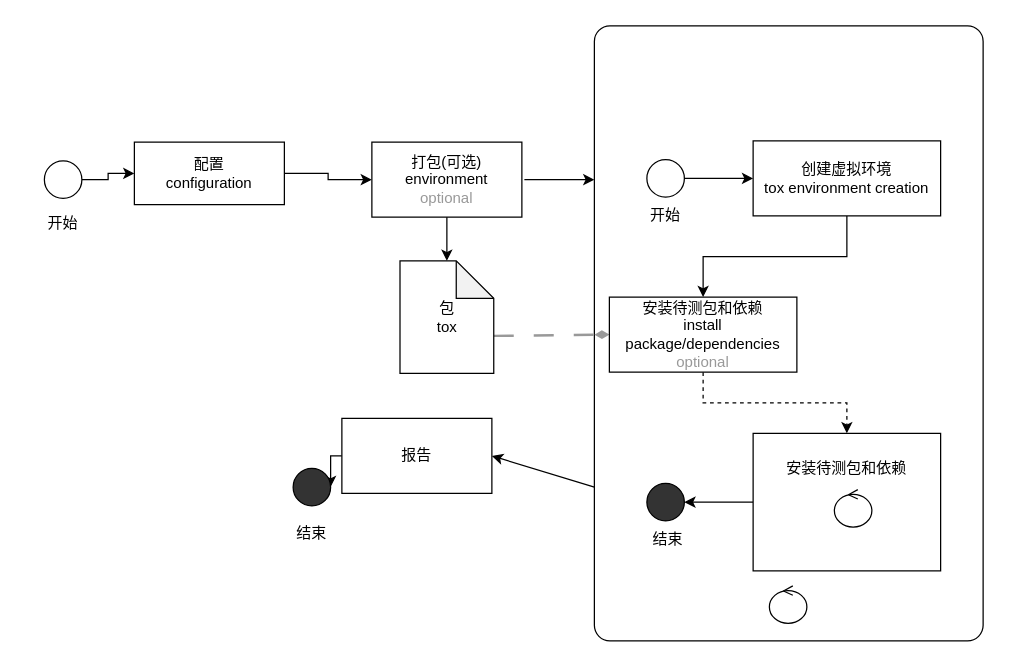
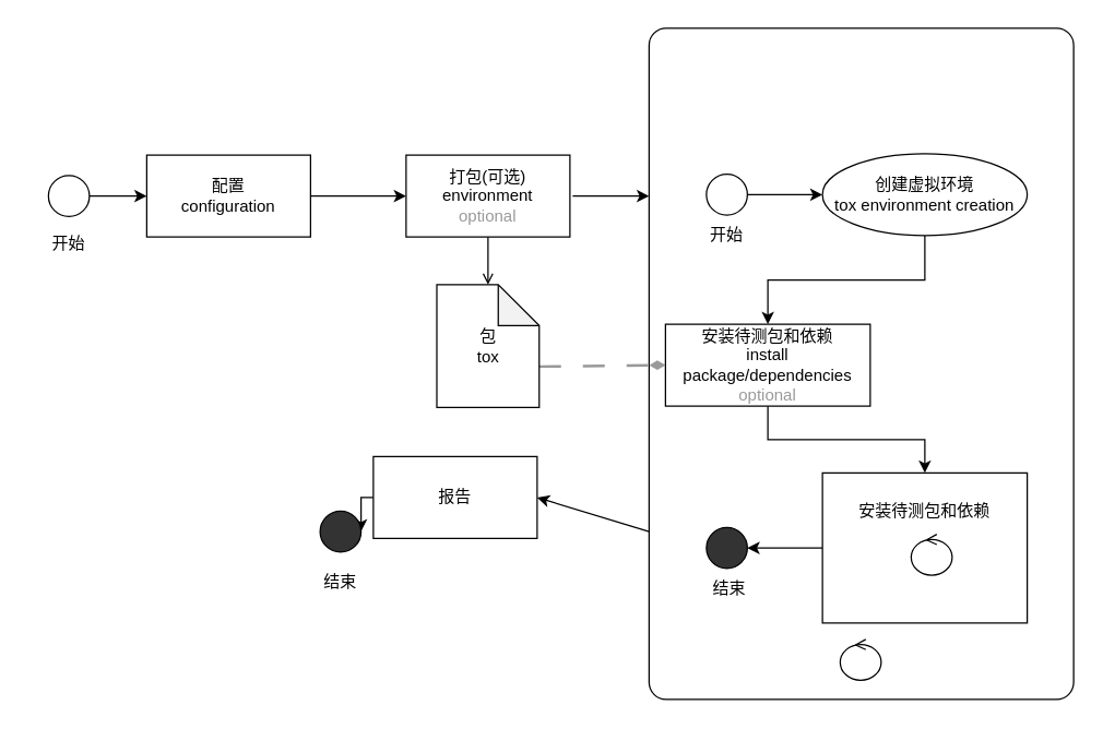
  <mxCell id="0" />
  <mxCell id="1" parent="0" />
  <mxCell id="2" value="" style="edgeStyle=orthogonalEdgeStyle;rounded=0;orthogonalLoop=1;jettySize=auto;html=1;" parent="1" source="3" target="5" edge="1"><mxGeometry relative="1" as="geometry" /></mxCell>
  <mxCell id="3" value="" style="ellipse;whiteSpace=wrap;html=1;" parent="1" vertex="1"><mxGeometry x="35" y="128" width="30" height="30" as="geometry" /></mxCell>
  <mxCell id="4" value="" style="edgeStyle=orthogonalEdgeStyle;rounded=0;orthogonalLoop=1;jettySize=auto;html=1;" parent="1" source="5" target="6" edge="1"><mxGeometry relative="1" as="geometry" /></mxCell>
- <mxCell id="5" value="配置&lt;br&gt;configuration" style="whiteSpace=wrap;html=1;" parent="1" vertex="1"><mxGeometry x="107" y="113" width="120" height="50" as="geometry" /></mxCell>
+ <mxCell id="5" value="配置&lt;br&gt;configuration" style="whiteSpace=wrap;html=1;" parent="1" vertex="1"><mxGeometry x="107" y="113" width="120" height="60" as="geometry" /></mxCell>
  <mxCell id="6" value="打包(可选)&lt;br&gt;environment&lt;br&gt;&lt;font color=&quot;#999999&quot;&gt;optional&lt;br&gt;&lt;/font&gt;" style="whiteSpace=wrap;html=1;" parent="1" vertex="1"><mxGeometry x="297" y="113" width="120" height="60" as="geometry" /></mxCell>
  <mxCell id="7" value="" style="rounded=1;whiteSpace=wrap;html=1;arcSize=4;" parent="1" vertex="1"><mxGeometry x="475" y="20" width="311" height="492" as="geometry" /></mxCell>
  <mxCell id="8" style="edgeStyle=none;rounded=0;orthogonalLoop=1;jettySize=auto;html=1;exitX=0;exitY=0;exitDx=75;exitDy=60;exitPerimeter=0;entryX=0;entryY=0.5;entryDx=0;entryDy=0;endArrow=diamondThin;endFill=1;dashed=1;dashPattern=8 8;strokeWidth=2;strokeColor=#999999;" parent="1" source="9" target="17" edge="1"><mxGeometry relative="1" as="geometry" /></mxCell>
  <mxCell id="9" value="包&lt;br&gt;tox" style="shape=note;whiteSpace=wrap;html=1;backgroundOutline=1;darkOpacity=0.05;" parent="1" vertex="1"><mxGeometry x="319.5" y="208" width="75" height="90" as="geometry" /></mxCell>
- <mxCell id="10" style="edgeStyle=orthogonalEdgeStyle;rounded=0;orthogonalLoop=1;jettySize=auto;html=1;exitX=0.5;exitY=1;exitDx=0;exitDy=0;entryX=0.5;entryY=0;entryDx=0;entryDy=0;entryPerimeter=0;" parent="1" source="6" target="9" edge="1"><mxGeometry relative="1" as="geometry" /></mxCell>
+ <mxCell id="10" style="edgeStyle=orthogonalEdgeStyle;rounded=0;orthogonalLoop=1;jettySize=auto;html=1;exitX=0.5;exitY=1;exitDx=0;exitDy=0;entryX=0.5;entryY=0;entryDx=0;entryDy=0;entryPerimeter=0;endArrow=open;" parent="1" source="6" target="9" edge="1"><mxGeometry relative="1" as="geometry" /></mxCell>
  <mxCell id="11" value="" style="edgeStyle=orthogonalEdgeStyle;rounded=0;orthogonalLoop=1;jettySize=auto;html=1;" parent="1" source="12" target="15" edge="1"><mxGeometry relative="1" as="geometry" /></mxCell>
  <mxCell id="12" value="" style="ellipse;whiteSpace=wrap;html=1;aspect=fixed;" parent="1" vertex="1"><mxGeometry x="517" y="127" width="30" height="30" as="geometry" /></mxCell>
  <mxCell id="13" value="开始" style="text;html=1;align=center;verticalAlign=middle;whiteSpace=wrap;rounded=0;" parent="1" vertex="1"><mxGeometry x="502" y="157" width="60" height="30" as="geometry" /></mxCell>
  <mxCell id="14" value="" style="edgeStyle=orthogonalEdgeStyle;rounded=0;orthogonalLoop=1;jettySize=auto;html=1;" parent="1" source="15" target="17" edge="1"><mxGeometry relative="1" as="geometry" /></mxCell>
- <mxCell id="15" value="创建虚拟环境&lt;br&gt;tox environment creation" style="whiteSpace=wrap;html=1;" parent="1" vertex="1"><mxGeometry x="602" y="112" width="150" height="60" as="geometry" /></mxCell>
- <mxCell id="16" value="" style="edgeStyle=orthogonalEdgeStyle;rounded=0;orthogonalLoop=1;jettySize=auto;html=1;dashed=1;" parent="1" source="17" target="19" edge="1"><mxGeometry relative="1" as="geometry" /></mxCell>
+ <mxCell id="15" value="创建虚拟环境&lt;br&gt;tox environment creation" style="ellipse;whiteSpace=wrap;html=1;" parent="1" vertex="1"><mxGeometry x="602" y="112" width="150" height="60" as="geometry" /></mxCell>
+ <mxCell id="16" value="" style="edgeStyle=orthogonalEdgeStyle;rounded=0;orthogonalLoop=1;jettySize=auto;html=1;" parent="1" source="17" target="19" edge="1"><mxGeometry relative="1" as="geometry" /></mxCell>
  <mxCell id="17" value="安装待测包和依赖&lt;br&gt;install package/dependencies&lt;br&gt;&lt;font color=&quot;#999999&quot;&gt;optional&lt;/font&gt;" style="whiteSpace=wrap;html=1;" parent="1" vertex="1"><mxGeometry x="487" y="237" width="150" height="60" as="geometry" /></mxCell>
  <mxCell id="18" style="edgeStyle=orthogonalEdgeStyle;rounded=0;orthogonalLoop=1;jettySize=auto;html=1;exitX=0;exitY=0.5;exitDx=0;exitDy=0;entryX=1;entryY=0.5;entryDx=0;entryDy=0;" parent="1" source="19" target="21" edge="1"><mxGeometry relative="1" as="geometry" /></mxCell>
  <mxCell id="19" value="&lt;br&gt;安装待测包和依赖" style="whiteSpace=wrap;html=1;verticalAlign=top;" parent="1" vertex="1"><mxGeometry x="602" y="346" width="150" height="110" as="geometry" /></mxCell>
  <mxCell id="20" value="" style="ellipse;shape=umlControl;whiteSpace=wrap;html=1;aspect=fixed;" parent="1" vertex="1"><mxGeometry x="667" y="391" width="30" height="30" as="geometry" /></mxCell>
  <mxCell id="21" value="" style="ellipse;whiteSpace=wrap;html=1;aspect=fixed;fillColor=#333333;" parent="1" vertex="1"><mxGeometry x="517" y="386" width="30" height="30" as="geometry" /></mxCell>
  <mxCell id="22" value="结束" style="text;html=1;align=center;verticalAlign=middle;whiteSpace=wrap;rounded=0;" parent="1" vertex="1"><mxGeometry x="504" y="416" width="60" height="30" as="geometry" /></mxCell>
  <mxCell id="23" style="edgeStyle=orthogonalEdgeStyle;rounded=0;orthogonalLoop=1;jettySize=auto;html=1;exitX=0;exitY=0.5;exitDx=0;exitDy=0;entryX=1;entryY=0.5;entryDx=0;entryDy=0;" parent="1" source="24" target="25" edge="1"><mxGeometry relative="1" as="geometry" /></mxCell>
  <mxCell id="24" value="报告" style="whiteSpace=wrap;html=1;" parent="1" vertex="1"><mxGeometry x="273" y="334" width="120" height="60" as="geometry" /></mxCell>
  <mxCell id="25" value="" style="ellipse;whiteSpace=wrap;html=1;aspect=fixed;fillColor=#333333;" parent="1" vertex="1"><mxGeometry x="234" y="374" width="30" height="30" as="geometry" /></mxCell>
  <mxCell id="26" value="开始" style="text;html=1;align=center;verticalAlign=middle;whiteSpace=wrap;rounded=0;" parent="1" vertex="1"><mxGeometry x="20" y="163" width="60" height="30" as="geometry" /></mxCell>
  <mxCell id="27" value="结束" style="text;html=1;align=center;verticalAlign=middle;whiteSpace=wrap;rounded=0;" parent="1" vertex="1"><mxGeometry x="219" y="411" width="60" height="30" as="geometry" /></mxCell>
  <mxCell id="28" value="" style="ellipse;shape=umlControl;whiteSpace=wrap;html=1;aspect=fixed;" parent="1" vertex="1"><mxGeometry x="615" y="468" width="30" height="30" as="geometry" /></mxCell>
  <mxCell id="29" value="" style="endArrow=classic;html=1;rounded=0;entryX=0;entryY=0.25;entryDx=0;entryDy=0;" parent="1" target="7" edge="1"><mxGeometry width="50" height="50" relative="1" as="geometry"><mxPoint x="419" y="143" as="sourcePoint" /><mxPoint x="469" y="93" as="targetPoint" /></mxGeometry></mxCell>
  <mxCell id="30" value="" style="endArrow=classic;html=1;rounded=0;exitX=0;exitY=0.75;exitDx=0;exitDy=0;entryX=1;entryY=0.5;entryDx=0;entryDy=0;" parent="1" source="7" target="24" edge="1"><mxGeometry width="50" height="50" relative="1" as="geometry"><mxPoint x="478.11" y="397.776" as="sourcePoint" /><mxPoint x="427" y="417" as="targetPoint" /></mxGeometry></mxCell>
